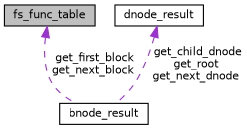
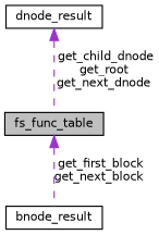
  digraph {
    fontname="DejaVu Sans"
    node [color=black fillcolor=white fontname="DejaVu Sans" fontsize=10 shape=record style=filled]
    edge [color=darkorchid3 dir=back fontname="DejaVu Sans" fontsize=10 labelfontname=Helvetica labelfontsize=10 style=dashed]
    n1 [fillcolor=grey75 fontcolor=black height=0.2 label=fs_func_table width=0.4]
    n2 [height=0.2 label=bnode_result width=0.4]
    n3 [height=0.2 label=dnode_result width=0.4]
    n1 -> n2 [label=" get_first_block\nget_next_block"]
-   n3 -> n2 [label=" get_child_dnode\nget_root\nget_next_dnode"]
+   n3 -> n1 [label=" get_child_dnode\nget_root\nget_next_dnode"]
  }
